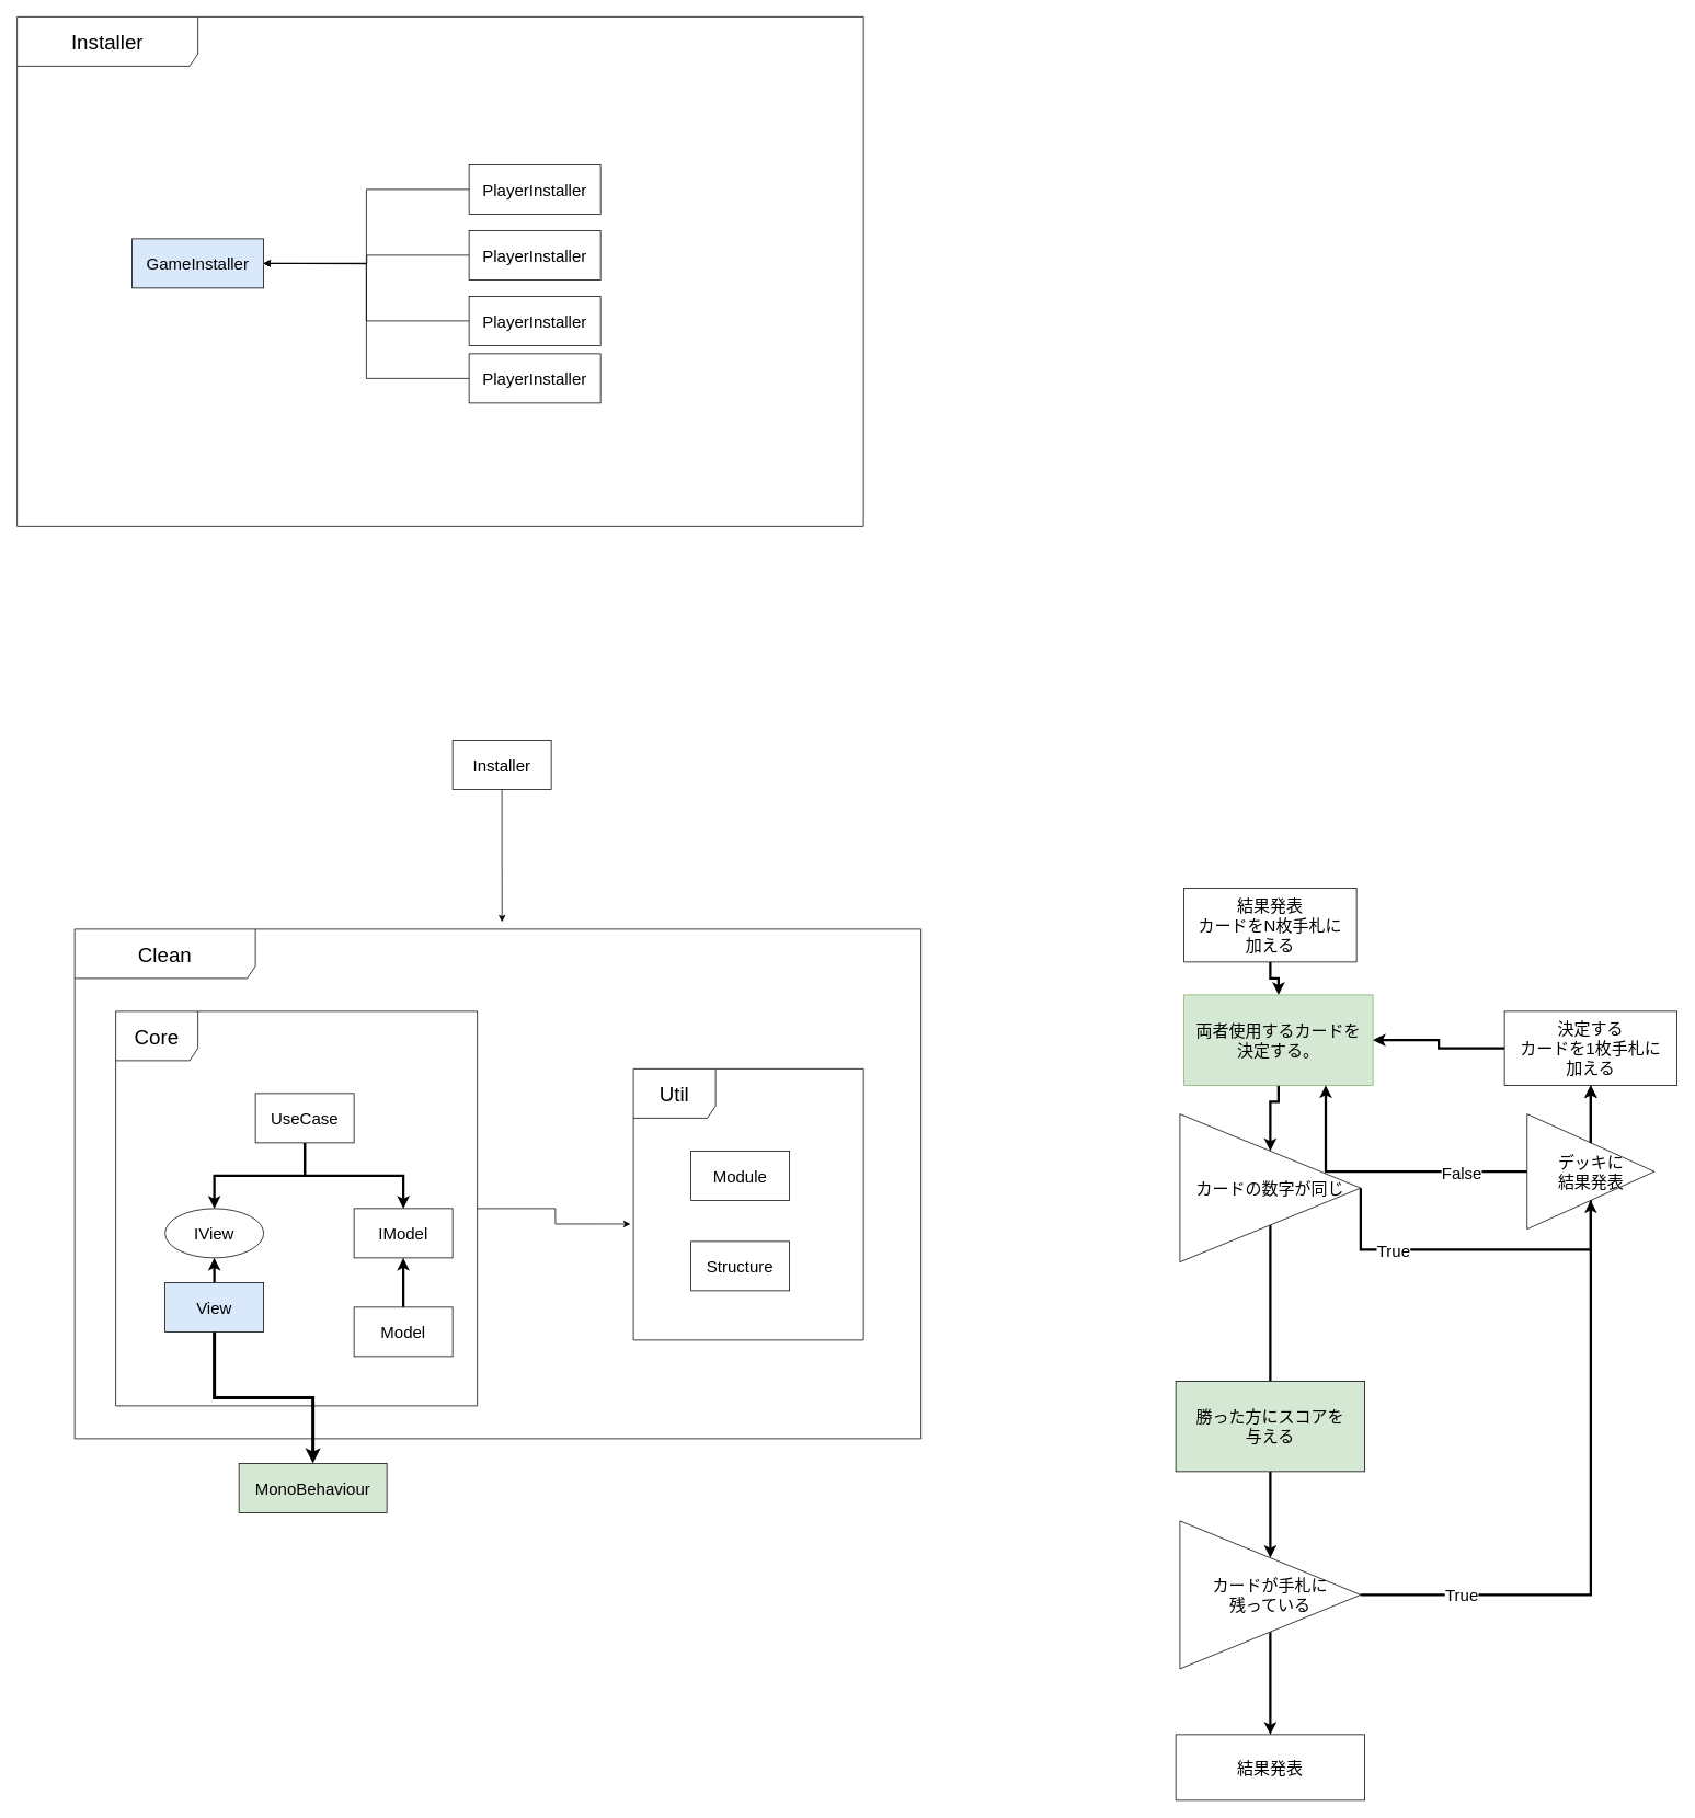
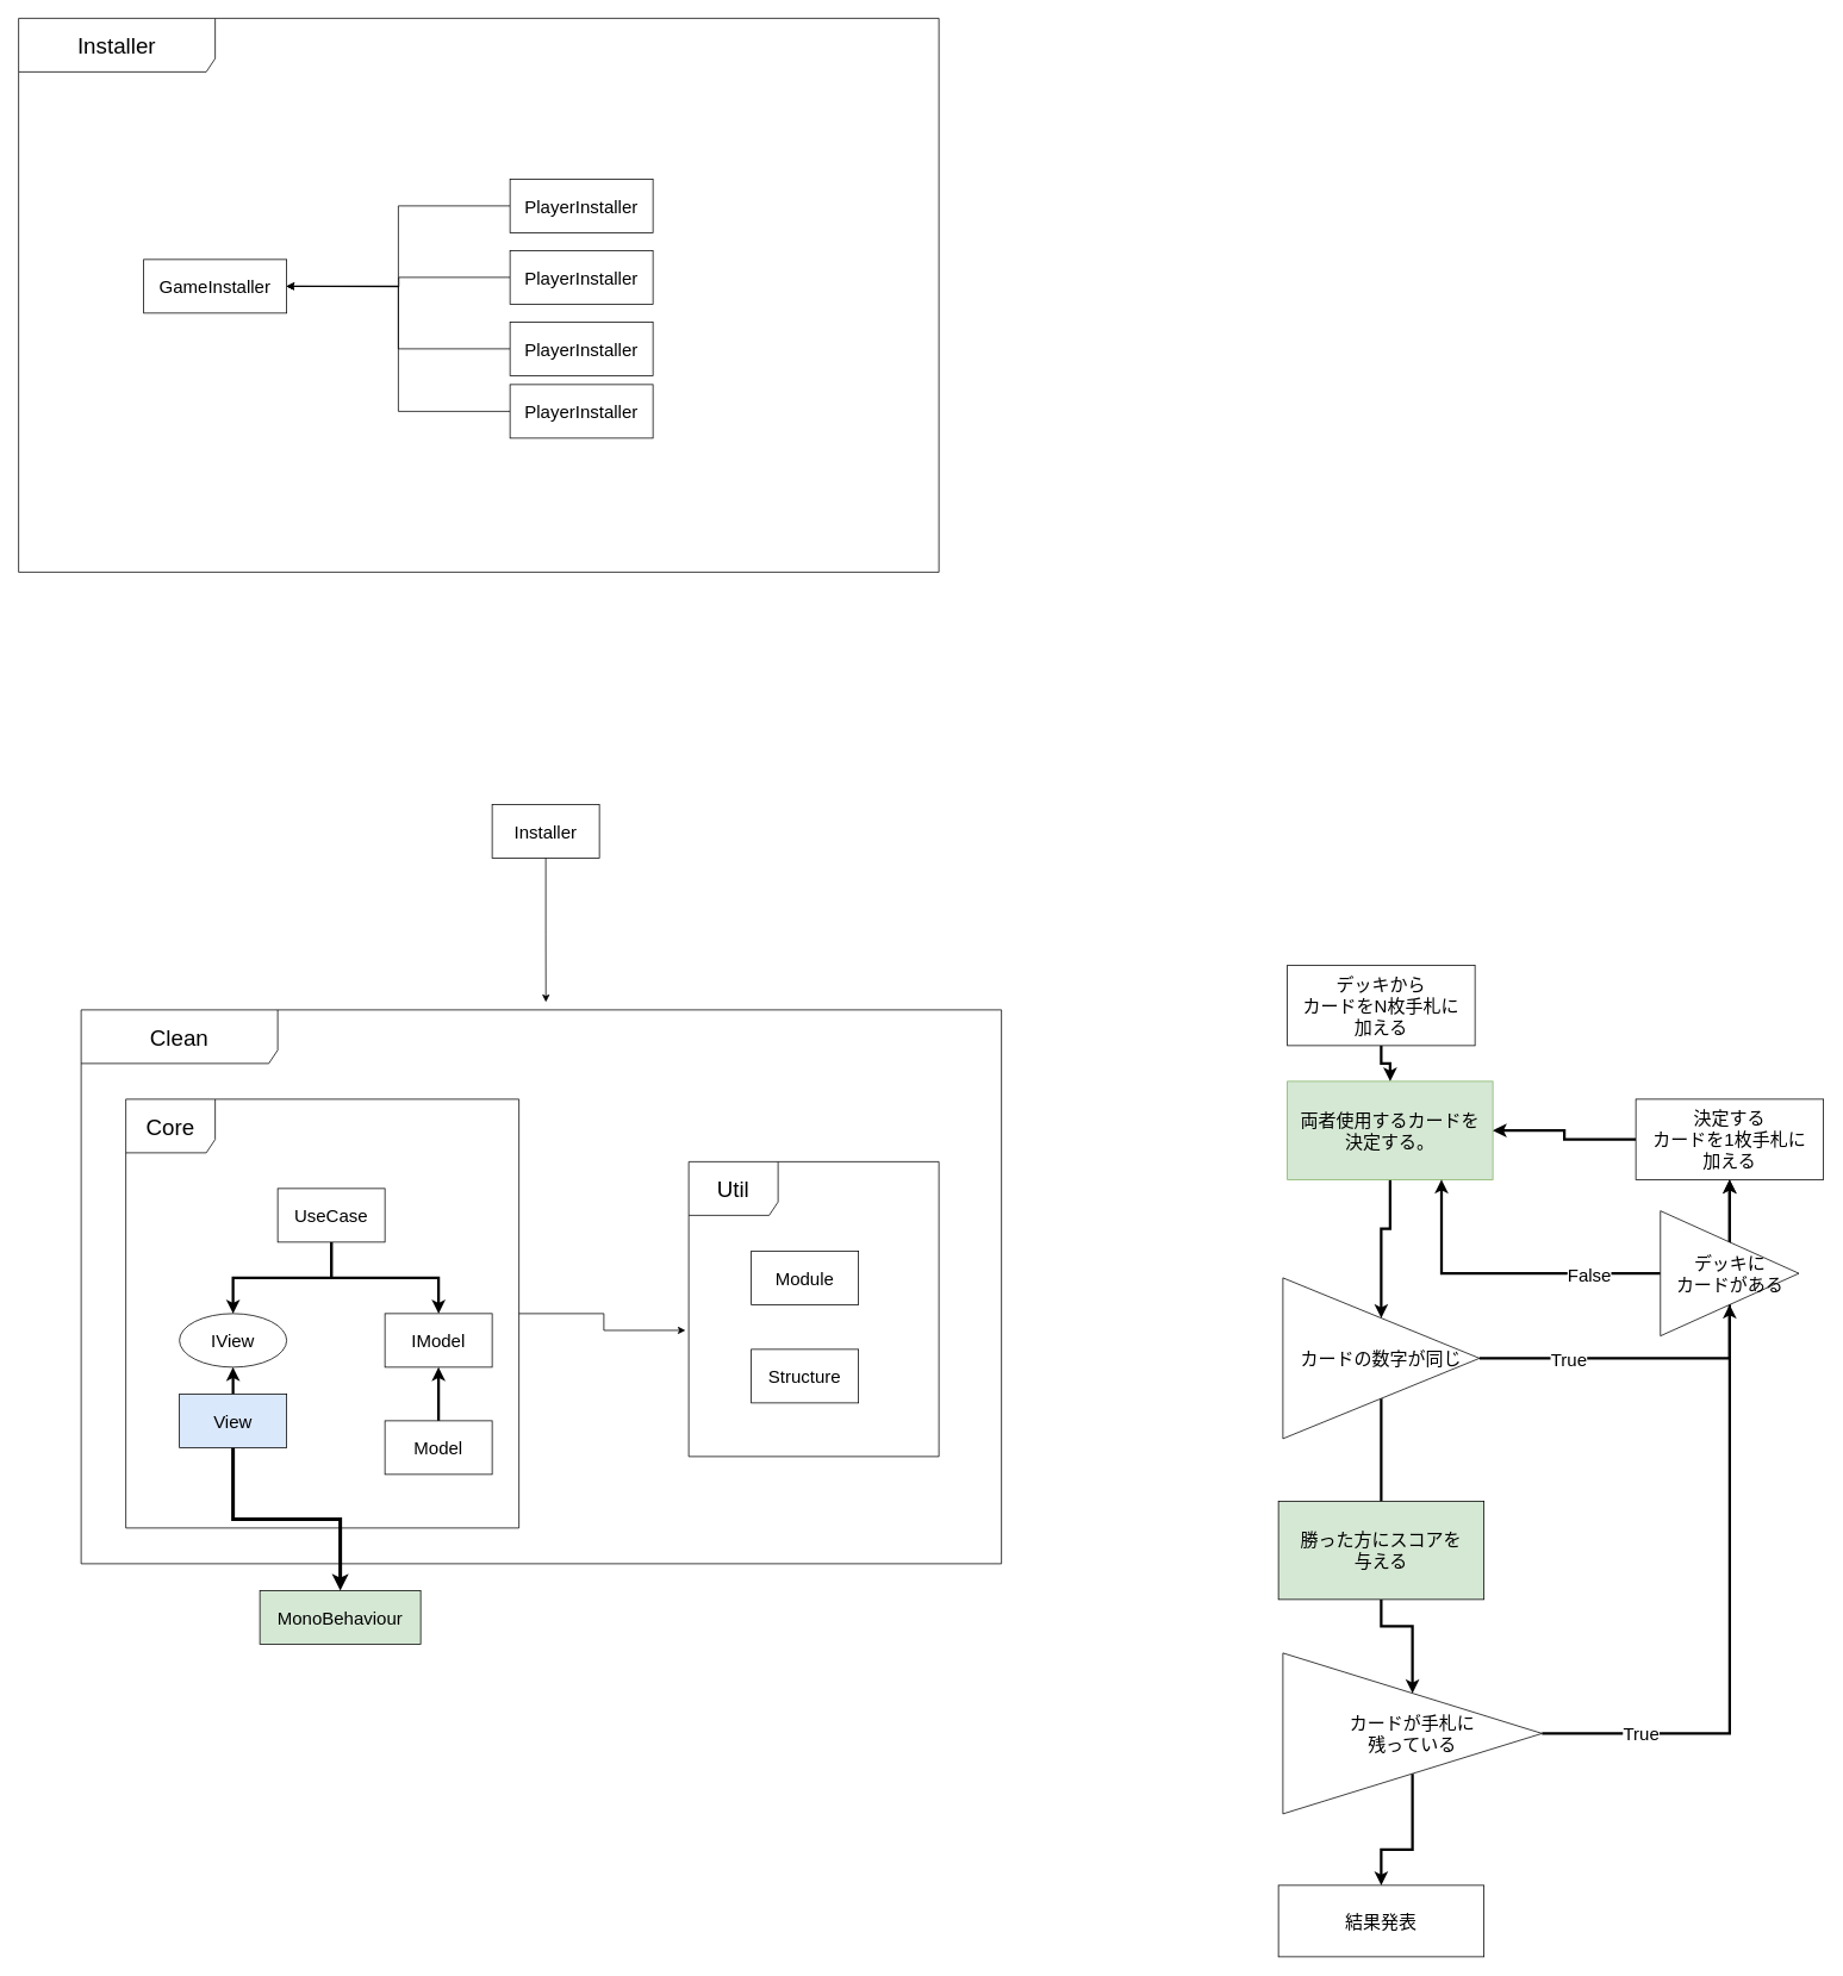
  <mxCell id="0" />
  <mxCell id="1" parent="0" />
  <mxCell id="2" style="edgeStyle=orthogonalEdgeStyle;shape=connector;rounded=0;orthogonalLoop=1;jettySize=auto;html=1;entryX=0.5;entryY=0;entryDx=0;entryDy=0;labelBackgroundColor=default;strokeColor=default;strokeWidth=3;align=center;verticalAlign=middle;fontFamily=Helvetica;fontSize=11;fontColor=default;endArrow=classic;" parent="1" source="4" target="38" edge="1"><mxGeometry relative="1" as="geometry"><mxPoint x="250" y="1470" as="targetPoint" /></mxGeometry></mxCell>
  <mxCell id="3" style="edgeStyle=orthogonalEdgeStyle;shape=connector;rounded=0;orthogonalLoop=1;jettySize=auto;html=1;entryX=0.5;entryY=0;entryDx=0;entryDy=0;labelBackgroundColor=default;strokeColor=default;strokeWidth=3;align=center;verticalAlign=middle;fontFamily=Helvetica;fontSize=11;fontColor=default;endArrow=classic;" parent="1" source="4" target="5" edge="1"><mxGeometry relative="1" as="geometry" /></mxCell>
  <mxCell id="4" value="UseCase" style="rounded=0;whiteSpace=wrap;html=1;fontSize=20;" parent="1" vertex="1"><mxGeometry x="310" y="1330" width="120" height="60" as="geometry" /></mxCell>
  <mxCell id="5" value="IModel" style="rounded=0;whiteSpace=wrap;html=1;fontSize=20;" parent="1" vertex="1"><mxGeometry x="430" y="1470" width="120" height="60" as="geometry" /></mxCell>
  <mxCell id="6" style="edgeStyle=orthogonalEdgeStyle;shape=connector;rounded=0;orthogonalLoop=1;jettySize=auto;html=1;exitX=0.5;exitY=0;exitDx=0;exitDy=0;entryX=0.5;entryY=1;entryDx=0;entryDy=0;labelBackgroundColor=default;strokeColor=default;strokeWidth=3;align=center;verticalAlign=middle;fontFamily=Helvetica;fontSize=11;fontColor=default;endArrow=classic;" parent="1" source="7" target="5" edge="1"><mxGeometry relative="1" as="geometry" /></mxCell>
  <mxCell id="7" value="Model" style="rounded=0;whiteSpace=wrap;html=1;fontSize=20;" parent="1" vertex="1"><mxGeometry x="430" y="1590" width="120" height="60" as="geometry" /></mxCell>
  <mxCell id="8" style="edgeStyle=orthogonalEdgeStyle;shape=connector;rounded=0;orthogonalLoop=1;jettySize=auto;html=1;exitX=0.5;exitY=1;exitDx=0;exitDy=0;entryX=0.5;entryY=0;entryDx=0;entryDy=0;labelBackgroundColor=default;strokeColor=default;strokeWidth=3;align=center;verticalAlign=middle;fontFamily=Helvetica;fontSize=20;fontColor=default;endArrow=classic;" parent="1" source="9" target="11" edge="1"><mxGeometry relative="1" as="geometry" /></mxCell>
- <mxCell id="9" value="結果発表&lt;br&gt;カードをN枚手札に&lt;br&gt;加える" style="rounded=0;whiteSpace=wrap;html=1;fontSize=20;" parent="1" vertex="1"><mxGeometry x="1440" y="1080" width="210" height="90" as="geometry" /></mxCell>
+ <mxCell id="9" value="デッキから&lt;br&gt;カードをN枚手札に&lt;br&gt;加える" style="rounded=0;whiteSpace=wrap;html=1;fontSize=20;" parent="1" vertex="1"><mxGeometry x="1440" y="1080" width="210" height="90" as="geometry" /></mxCell>
  <mxCell id="10" style="edgeStyle=orthogonalEdgeStyle;shape=connector;rounded=0;orthogonalLoop=1;jettySize=auto;html=1;exitX=0.5;exitY=1;exitDx=0;exitDy=0;labelBackgroundColor=default;strokeColor=default;strokeWidth=3;align=center;verticalAlign=middle;fontFamily=Helvetica;fontSize=20;fontColor=default;endArrow=classic;" parent="1" source="11" target="15" edge="1"><mxGeometry relative="1" as="geometry" /></mxCell>
  <mxCell id="11" value="両者使用するカードを&lt;br&gt;決定する。" style="rounded=0;whiteSpace=wrap;html=1;fontSize=20;fillColor=#d5e8d4;strokeColor=#82b366;" parent="1" vertex="1"><mxGeometry x="1440" y="1210" width="230" height="110" as="geometry" /></mxCell>
  <mxCell id="12" style="edgeStyle=orthogonalEdgeStyle;shape=connector;rounded=0;orthogonalLoop=1;jettySize=auto;html=1;exitX=1;exitY=0.5;exitDx=0;exitDy=0;entryX=0.5;entryY=1;entryDx=0;entryDy=0;labelBackgroundColor=default;strokeColor=default;strokeWidth=3;align=center;verticalAlign=middle;fontFamily=Helvetica;fontSize=20;fontColor=default;endArrow=classic;" parent="1" source="15" target="22" edge="1"><mxGeometry relative="1" as="geometry"><Array as="points"><mxPoint x="1935" y="1520" /></Array></mxGeometry></mxCell>
  <mxCell id="13" value="True" style="edgeLabel;html=1;align=center;verticalAlign=middle;resizable=0;points=[];fontSize=20;fontFamily=Helvetica;fontColor=default;" parent="12" vertex="1" connectable="0"><mxGeometry x="-0.588" relative="1" as="geometry"><mxPoint as="offset" /></mxGeometry></mxCell>
  <mxCell id="14" style="edgeStyle=orthogonalEdgeStyle;rounded=0;orthogonalLoop=1;jettySize=auto;html=1;exitX=0.5;exitY=1;exitDx=0;exitDy=0;entryX=0.5;entryY=0;entryDx=0;entryDy=0;strokeWidth=3;endArrow=none;" parent="1" source="15" target="17" edge="1"><mxGeometry relative="1" as="geometry" /></mxCell>
- <mxCell id="15" value="カードの数字が同じ" style="triangle;whiteSpace=wrap;html=1;rounded=0;strokeColor=default;align=center;verticalAlign=middle;fontFamily=Helvetica;fontSize=20;fontColor=default;fillColor=default;" parent="1" vertex="1"><mxGeometry x="1435" y="1355" width="220" height="180" as="geometry" /></mxCell>
+ <mxCell id="15" value="カードの数字が同じ" style="triangle;whiteSpace=wrap;html=1;rounded=0;strokeColor=default;align=center;verticalAlign=middle;fontFamily=Helvetica;fontSize=20;fontColor=default;fillColor=default;" parent="1" vertex="1"><mxGeometry x="1435" y="1430" width="220" height="180" as="geometry" /></mxCell>
  <mxCell id="16" style="edgeStyle=orthogonalEdgeStyle;shape=connector;rounded=0;orthogonalLoop=1;jettySize=auto;html=1;exitX=0.5;exitY=1;exitDx=0;exitDy=0;labelBackgroundColor=default;strokeColor=default;strokeWidth=3;align=center;verticalAlign=middle;fontFamily=Helvetica;fontSize=11;fontColor=default;endArrow=classic;" parent="1" source="17" target="20" edge="1"><mxGeometry relative="1" as="geometry" /></mxCell>
  <mxCell id="17" value="勝った方にスコアを&lt;br&gt;与える" style="rounded=0;whiteSpace=wrap;html=1;fontSize=20;fillColor=#d5e8d4;" parent="1" vertex="1"><mxGeometry x="1430" y="1680" width="230" height="110" as="geometry" /></mxCell>
  <mxCell id="18" style="edgeStyle=orthogonalEdgeStyle;shape=connector;rounded=0;orthogonalLoop=1;jettySize=auto;html=1;entryX=0.5;entryY=1;entryDx=0;entryDy=0;labelBackgroundColor=default;strokeColor=default;strokeWidth=3;align=center;verticalAlign=middle;fontFamily=Helvetica;fontSize=11;fontColor=default;endArrow=classic;" parent="1" source="27" target="22" edge="1"><mxGeometry relative="1" as="geometry" /></mxCell>
  <mxCell id="19" style="edgeStyle=orthogonalEdgeStyle;shape=connector;rounded=0;orthogonalLoop=1;jettySize=auto;html=1;exitX=0.5;exitY=1;exitDx=0;exitDy=0;entryX=0.5;entryY=0;entryDx=0;entryDy=0;labelBackgroundColor=default;strokeColor=default;strokeWidth=3;align=center;verticalAlign=middle;fontFamily=Helvetica;fontSize=11;fontColor=default;endArrow=classic;" parent="1" source="20" target="28" edge="1"><mxGeometry relative="1" as="geometry" /></mxCell>
- <mxCell id="20" value="カードが手札に&lt;br&gt;残っている" style="triangle;whiteSpace=wrap;html=1;rounded=0;strokeColor=default;align=center;verticalAlign=middle;fontFamily=Helvetica;fontSize=20;fontColor=default;fillColor=default;" parent="1" vertex="1"><mxGeometry x="1435" y="1850" width="220" height="180" as="geometry" /></mxCell>
+ <mxCell id="20" value="カードが手札に&lt;br&gt;残っている" style="triangle;whiteSpace=wrap;html=1;rounded=0;strokeColor=default;align=center;verticalAlign=middle;fontFamily=Helvetica;fontSize=20;fontColor=default;fillColor=default;" parent="1" vertex="1"><mxGeometry x="1435" y="1850" width="290" height="180" as="geometry" /></mxCell>
  <mxCell id="21" style="edgeStyle=orthogonalEdgeStyle;shape=connector;rounded=0;orthogonalLoop=1;jettySize=auto;html=1;exitX=0;exitY=0.5;exitDx=0;exitDy=0;entryX=1;entryY=0.5;entryDx=0;entryDy=0;labelBackgroundColor=default;strokeColor=default;strokeWidth=3;align=center;verticalAlign=middle;fontFamily=Helvetica;fontSize=11;fontColor=default;endArrow=classic;" parent="1" source="22" target="11" edge="1"><mxGeometry relative="1" as="geometry" /></mxCell>
  <mxCell id="22" value="決定する&lt;br&gt;カードを1枚手札に&lt;br&gt;加える" style="rounded=0;whiteSpace=wrap;html=1;fontSize=20;" parent="1" vertex="1"><mxGeometry x="1830" y="1230" width="210" height="90" as="geometry" /></mxCell>
  <mxCell id="23" value="" style="edgeStyle=orthogonalEdgeStyle;shape=connector;rounded=0;orthogonalLoop=1;jettySize=auto;html=1;entryX=0.5;entryY=1;entryDx=0;entryDy=0;labelBackgroundColor=default;strokeColor=default;strokeWidth=3;align=center;verticalAlign=middle;fontFamily=Helvetica;fontSize=11;fontColor=default;endArrow=classic;" parent="1" source="20" target="27" edge="1"><mxGeometry relative="1" as="geometry"><mxPoint x="1655" y="1940" as="sourcePoint" /><mxPoint x="1935" y="1320" as="targetPoint" /></mxGeometry></mxCell>
  <mxCell id="24" value="True" style="edgeLabel;html=1;align=center;verticalAlign=middle;resizable=0;points=[];fontSize=20;fontFamily=Helvetica;fontColor=default;" parent="23" vertex="1" connectable="0"><mxGeometry x="-0.68" y="1" relative="1" as="geometry"><mxPoint as="offset" /></mxGeometry></mxCell>
  <mxCell id="25" style="edgeStyle=orthogonalEdgeStyle;shape=connector;rounded=0;orthogonalLoop=1;jettySize=auto;html=1;exitX=0;exitY=0.5;exitDx=0;exitDy=0;entryX=0.75;entryY=1;entryDx=0;entryDy=0;labelBackgroundColor=default;strokeColor=default;strokeWidth=3;align=center;verticalAlign=middle;fontFamily=Helvetica;fontSize=11;fontColor=default;endArrow=classic;" parent="1" source="27" target="11" edge="1"><mxGeometry relative="1" as="geometry" /></mxCell>
  <mxCell id="26" value="False" style="edgeLabel;html=1;align=center;verticalAlign=middle;resizable=0;points=[];fontSize=20;fontFamily=Helvetica;fontColor=default;" parent="25" vertex="1" connectable="0"><mxGeometry x="-0.542" y="1" relative="1" as="geometry"><mxPoint as="offset" /></mxGeometry></mxCell>
- <mxCell id="27" value="デッキに&lt;br&gt;結果発表" style="triangle;whiteSpace=wrap;html=1;rounded=0;strokeColor=default;align=center;verticalAlign=middle;fontFamily=Helvetica;fontSize=20;fontColor=default;fillColor=default;" parent="1" vertex="1"><mxGeometry x="1857.5" y="1355" width="155" height="140" as="geometry" /></mxCell>
+ <mxCell id="27" value="デッキに&lt;br&gt;カードがある" style="triangle;whiteSpace=wrap;html=1;rounded=0;strokeColor=default;align=center;verticalAlign=middle;fontFamily=Helvetica;fontSize=20;fontColor=default;fillColor=default;" parent="1" vertex="1"><mxGeometry x="1857.5" y="1355" width="155" height="140" as="geometry" /></mxCell>
  <mxCell id="28" value="結果発表" style="rounded=0;whiteSpace=wrap;html=1;fontSize=20;" parent="1" vertex="1"><mxGeometry x="1430" y="2110" width="230" height="80" as="geometry" /></mxCell>
  <mxCell id="29" value="Module" style="rounded=0;whiteSpace=wrap;html=1;fontSize=20;" parent="1" vertex="1"><mxGeometry x="840" y="1400" width="120" height="60" as="geometry" /></mxCell>
  <mxCell id="30" value="Structure" style="rounded=0;whiteSpace=wrap;html=1;fontSize=20;" parent="1" vertex="1"><mxGeometry x="840" y="1510" width="120" height="60" as="geometry" /></mxCell>
  <mxCell id="31" value="Util" style="shape=umlFrame;whiteSpace=wrap;html=1;pointerEvents=0;width=100;height=60;fontSize=25;" parent="1" vertex="1"><mxGeometry x="770" y="1300" width="280" height="330" as="geometry" /></mxCell>
  <mxCell id="32" value="Core" style="shape=umlFrame;whiteSpace=wrap;html=1;pointerEvents=0;width=100;height=60;fontSize=25;" parent="1" vertex="1"><mxGeometry x="140" y="1230" width="440" height="480" as="geometry" /></mxCell>
  <mxCell id="33" value="Installer" style="rounded=0;whiteSpace=wrap;html=1;fontSize=20;" parent="1" vertex="1"><mxGeometry x="550" y="900" width="120" height="60" as="geometry" /></mxCell>
  <mxCell id="34" value="Clean" style="shape=umlFrame;whiteSpace=wrap;html=1;pointerEvents=0;width=220;height=60;fontSize=25;" parent="1" vertex="1"><mxGeometry x="90" y="1130" width="1030" height="620" as="geometry" /></mxCell>
  <mxCell id="35" style="edgeStyle=orthogonalEdgeStyle;rounded=0;orthogonalLoop=1;jettySize=auto;html=1;exitX=0.5;exitY=1;exitDx=0;exitDy=0;entryX=0.505;entryY=-0.014;entryDx=0;entryDy=0;entryPerimeter=0;" parent="1" source="33" target="34" edge="1"><mxGeometry relative="1" as="geometry" /></mxCell>
  <mxCell id="36" style="edgeStyle=orthogonalEdgeStyle;rounded=0;orthogonalLoop=1;jettySize=auto;html=1;entryX=-0.013;entryY=0.572;entryDx=0;entryDy=0;entryPerimeter=0;" parent="1" source="32" target="31" edge="1"><mxGeometry relative="1" as="geometry" /></mxCell>
  <mxCell id="37" value="MonoBehaviour" style="rounded=0;whiteSpace=wrap;html=1;fontSize=20;fillColor=#d5e8d4;" parent="1" vertex="1"><mxGeometry x="290" y="1780" width="180" height="60" as="geometry" /></mxCell>
  <mxCell id="38" value="IView" style="ellipse;whiteSpace=wrap;html=1;fontSize=20;" parent="1" vertex="1"><mxGeometry x="200" y="1470" width="120" height="60" as="geometry" /></mxCell>
  <mxCell id="39" style="edgeStyle=orthogonalEdgeStyle;shape=connector;rounded=0;orthogonalLoop=1;jettySize=auto;html=1;exitX=0.5;exitY=0;exitDx=0;exitDy=0;entryX=0.5;entryY=1;entryDx=0;entryDy=0;labelBackgroundColor=default;strokeColor=default;strokeWidth=3;align=center;verticalAlign=middle;fontFamily=Helvetica;fontSize=11;fontColor=default;endArrow=classic;" parent="1" source="41" target="38" edge="1"><mxGeometry relative="1" as="geometry" /></mxCell>
  <mxCell id="40" style="edgeStyle=orthogonalEdgeStyle;shape=connector;rounded=0;orthogonalLoop=1;jettySize=auto;html=1;entryX=0.5;entryY=0;entryDx=0;entryDy=0;labelBackgroundColor=default;strokeColor=default;strokeWidth=4;align=center;verticalAlign=middle;fontFamily=Helvetica;fontSize=11;fontColor=default;endArrow=classic;" parent="1" source="41" target="37" edge="1"><mxGeometry relative="1" as="geometry" /></mxCell>
  <mxCell id="41" value="View" style="rounded=0;whiteSpace=wrap;html=1;fontSize=20;fillColor=#dae8fc;" parent="1" vertex="1"><mxGeometry x="200" y="1560" width="120" height="60" as="geometry" /></mxCell>
  <mxCell id="42" value="Installer" style="shape=umlFrame;whiteSpace=wrap;html=1;pointerEvents=0;width=220;height=60;fontSize=25;" parent="1" vertex="1"><mxGeometry x="20" y="20" width="1030" height="620" as="geometry" /></mxCell>
- <mxCell id="43" value="GameInstaller" style="rounded=0;whiteSpace=wrap;html=1;fontSize=20;fillColor=#dae8fc;" parent="1" vertex="1"><mxGeometry x="160" y="290" width="160" height="60" as="geometry" /></mxCell>
+ <mxCell id="43" value="GameInstaller" style="rounded=0;whiteSpace=wrap;html=1;fontSize=20;" parent="1" vertex="1"><mxGeometry x="160" y="290" width="160" height="60" as="geometry" /></mxCell>
  <mxCell id="44" style="edgeStyle=orthogonalEdgeStyle;rounded=0;orthogonalLoop=1;jettySize=auto;html=1;entryX=1;entryY=0.5;entryDx=0;entryDy=0;" parent="1" source="45" target="43" edge="1"><mxGeometry relative="1" as="geometry" /></mxCell>
  <mxCell id="45" value="PlayerInstaller" style="rounded=0;whiteSpace=wrap;html=1;fontSize=20;" parent="1" vertex="1"><mxGeometry x="570" y="200" width="160" height="60" as="geometry" /></mxCell>
  <mxCell id="46" style="edgeStyle=orthogonalEdgeStyle;rounded=0;orthogonalLoop=1;jettySize=auto;html=1;" parent="1" source="47" edge="1"><mxGeometry relative="1" as="geometry"><mxPoint x="320" y="320" as="targetPoint" /></mxGeometry></mxCell>
  <mxCell id="47" value="PlayerInstaller" style="rounded=0;whiteSpace=wrap;html=1;fontSize=20;" parent="1" vertex="1"><mxGeometry x="570" y="280" width="160" height="60" as="geometry" /></mxCell>
  <mxCell id="48" style="edgeStyle=orthogonalEdgeStyle;rounded=0;orthogonalLoop=1;jettySize=auto;html=1;entryX=1;entryY=0.5;entryDx=0;entryDy=0;" parent="1" source="49" target="43" edge="1"><mxGeometry relative="1" as="geometry" /></mxCell>
  <mxCell id="49" value="PlayerInstaller" style="rounded=0;whiteSpace=wrap;html=1;fontSize=20;" parent="1" vertex="1"><mxGeometry x="570" y="360" width="160" height="60" as="geometry" /></mxCell>
  <mxCell id="50" style="edgeStyle=orthogonalEdgeStyle;rounded=0;orthogonalLoop=1;jettySize=auto;html=1;entryX=1;entryY=0.5;entryDx=0;entryDy=0;" parent="1" source="51" target="43" edge="1"><mxGeometry relative="1" as="geometry" /></mxCell>
  <mxCell id="51" value="PlayerInstaller" style="rounded=0;whiteSpace=wrap;html=1;fontSize=20;" parent="1" vertex="1"><mxGeometry x="570" y="430" width="160" height="60" as="geometry" /></mxCell>
